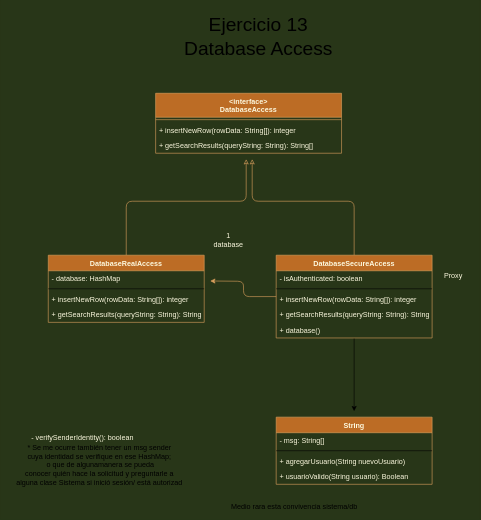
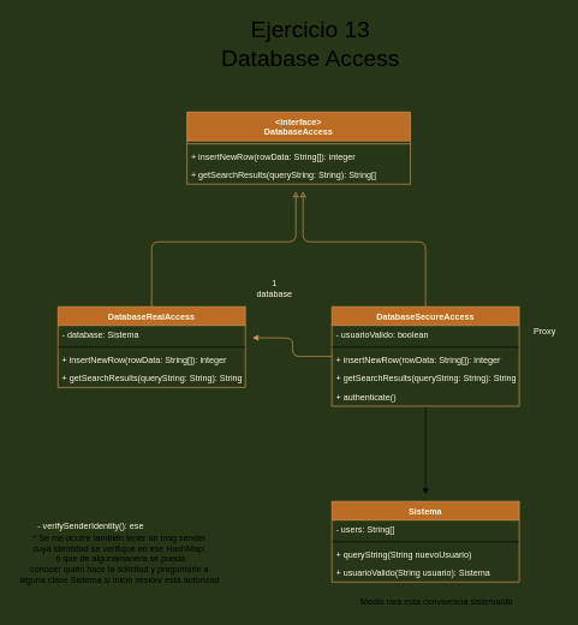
  <mxCell id="0" />
  <mxCell id="1" parent="0" />
  <mxCell id="2" value="&lt;interface&gt;&#10;DatabaseAccess" style="swimlane;fontStyle=1;align=center;verticalAlign=top;childLayout=stackLayout;horizontal=1;startSize=40;horizontalStack=0;resizeParent=1;resizeParentMax=0;resizeLast=0;collapsible=1;marginBottom=0;fillColor=#BC6C25;strokeColor=#DDA15E;fontColor=#FEFAE0;" parent="1" vertex="1"><mxGeometry x="259" y="155" width="310" height="100" as="geometry" /></mxCell>
  <mxCell id="3" value="" style="line;strokeWidth=1;fillColor=none;align=left;verticalAlign=middle;spacingTop=-1;spacingLeft=3;spacingRight=3;rotatable=0;labelPosition=right;points=[];portConstraint=eastwest;labelBackgroundColor=#283618;strokeColor=#DDA15E;fontColor=#FEFAE0;" parent="2" vertex="1"><mxGeometry y="40" width="310" height="8" as="geometry" /></mxCell>
  <mxCell id="4" value="+ insertNewRow(rowData: String[]): integer" style="text;strokeColor=none;fillColor=none;align=left;verticalAlign=top;spacingLeft=4;spacingRight=4;overflow=hidden;rotatable=0;points=[[0,0.5],[1,0.5]];portConstraint=eastwest;fontColor=#FEFAE0;" parent="2" vertex="1"><mxGeometry y="48" width="310" height="26" as="geometry" /></mxCell>
  <mxCell id="5" value="+ getSearchResults(queryString: String): String[]" style="text;strokeColor=none;fillColor=none;align=left;verticalAlign=top;spacingLeft=4;spacingRight=4;overflow=hidden;rotatable=0;points=[[0,0.5],[1,0.5]];portConstraint=eastwest;fontColor=#FEFAE0;" parent="2" vertex="1"><mxGeometry y="74" width="310" height="26" as="geometry" /></mxCell>
  <mxCell id="6" style="edgeStyle=orthogonalEdgeStyle;curved=0;rounded=1;sketch=0;orthogonalLoop=1;jettySize=auto;html=1;fontColor=#FEFAE0;strokeColor=#DDA15E;fillColor=#BC6C25;endArrow=classic;endFill=0;" parent="1" source="7" edge="1"><mxGeometry relative="1" as="geometry"><mxPoint x="410" y="265" as="targetPoint" /><Array as="points"><mxPoint x="210" y="335" /><mxPoint x="410" y="335" /></Array></mxGeometry></mxCell>
  <mxCell id="7" value="DatabaseRealAccess" style="swimlane;fontStyle=1;align=center;verticalAlign=top;childLayout=stackLayout;horizontal=1;startSize=26;horizontalStack=0;resizeParent=1;resizeParentMax=0;resizeLast=0;collapsible=1;marginBottom=0;rounded=0;sketch=0;fontColor=#FEFAE0;strokeColor=#DDA15E;fillColor=#BC6C25;" parent="1" vertex="1"><mxGeometry x="80" y="425" width="260" height="112" as="geometry" /></mxCell>
- <mxCell id="8" value="- database: HashMap" style="text;strokeColor=none;fillColor=none;align=left;verticalAlign=top;spacingLeft=4;spacingRight=4;overflow=hidden;rotatable=0;points=[[0,0.5],[1,0.5]];portConstraint=eastwest;rounded=0;sketch=0;fontColor=#FEFAE0;" parent="7" vertex="1"><mxGeometry y="26" width="260" height="26" as="geometry" /></mxCell>
+ <mxCell id="8" value="- database: Sistema" style="text;strokeColor=none;fillColor=none;align=left;verticalAlign=top;spacingLeft=4;spacingRight=4;overflow=hidden;rotatable=0;points=[[0,0.5],[1,0.5]];portConstraint=eastwest;rounded=0;sketch=0;fontColor=#FEFAE0;" parent="7" vertex="1"><mxGeometry y="26" width="260" height="26" as="geometry" /></mxCell>
  <mxCell id="9" value="" style="line;strokeWidth=1;fillColor=none;align=left;verticalAlign=middle;spacingTop=-1;spacingLeft=3;spacingRight=3;rotatable=0;labelPosition=right;points=[];portConstraint=eastwest;rounded=0;sketch=0;fontColor=#FEFAE0;" parent="7" vertex="1"><mxGeometry y="52" width="260" height="8" as="geometry" /></mxCell>
  <mxCell id="10" value="+ insertNewRow(rowData: String[]): integer" style="text;strokeColor=none;fillColor=none;align=left;verticalAlign=top;spacingLeft=4;spacingRight=4;overflow=hidden;rotatable=0;points=[[0,0.5],[1,0.5]];portConstraint=eastwest;fontColor=#FEFAE0;" parent="7" vertex="1"><mxGeometry y="60" width="260" height="26" as="geometry" /></mxCell>
  <mxCell id="11" value="+ getSearchResults(queryString: String): String[]" style="text;strokeColor=none;fillColor=none;align=left;verticalAlign=top;spacingLeft=4;spacingRight=4;overflow=hidden;rotatable=0;points=[[0,0.5],[1,0.5]];portConstraint=eastwest;fontColor=#FEFAE0;" parent="7" vertex="1"><mxGeometry y="86" width="260" height="26" as="geometry" /></mxCell>
  <mxCell id="12" style="edgeStyle=orthogonalEdgeStyle;curved=0;rounded=1;sketch=0;orthogonalLoop=1;jettySize=auto;html=1;fontColor=#FEFAE0;endArrow=classic;endFill=0;strokeColor=#DDA15E;fillColor=#BC6C25;" parent="1" source="15" edge="1"><mxGeometry relative="1" as="geometry"><mxPoint x="420" y="265" as="targetPoint" /><Array as="points"><mxPoint x="590" y="335" /><mxPoint x="420" y="335" /></Array></mxGeometry></mxCell>
  <mxCell id="13" style="edgeStyle=orthogonalEdgeStyle;curved=0;rounded=1;sketch=0;orthogonalLoop=1;jettySize=auto;html=1;fontColor=#FEFAE0;endArrow=classic;endFill=1;strokeColor=#DDA15E;fillColor=#BC6C25;" parent="1" source="15" edge="1"><mxGeometry relative="1" as="geometry"><mxPoint x="350" y="468" as="targetPoint" /></mxGeometry></mxCell>
  <mxCell id="14" style="edgeStyle=orthogonalEdgeStyle;rounded=0;orthogonalLoop=1;jettySize=auto;html=1;fontSize=28;endArrow=classic;endFill=1;" edge="1" parent="1" source="15"><mxGeometry relative="1" as="geometry"><mxPoint x="590" y="685" as="targetPoint" /></mxGeometry></mxCell>
  <mxCell id="15" value="DatabaseSecureAccess" style="swimlane;fontStyle=1;align=center;verticalAlign=top;childLayout=stackLayout;horizontal=1;startSize=26;horizontalStack=0;resizeParent=1;resizeParentMax=0;resizeLast=0;collapsible=1;marginBottom=0;rounded=0;sketch=0;fontColor=#FEFAE0;strokeColor=#DDA15E;fillColor=#BC6C25;" parent="1" vertex="1"><mxGeometry x="460" y="425" width="260" height="138" as="geometry" /></mxCell>
- <mxCell id="16" value="- isAuthenticated: boolean " style="text;strokeColor=none;fillColor=none;align=left;verticalAlign=top;spacingLeft=4;spacingRight=4;overflow=hidden;rotatable=0;points=[[0,0.5],[1,0.5]];portConstraint=eastwest;fontColor=#FEFAE0;" vertex="1" parent="15"><mxGeometry y="26" width="260" height="26" as="geometry" /></mxCell>
+ <mxCell id="16" value="- usuarioValido: boolean " style="text;strokeColor=none;fillColor=none;align=left;verticalAlign=top;spacingLeft=4;spacingRight=4;overflow=hidden;rotatable=0;points=[[0,0.5],[1,0.5]];portConstraint=eastwest;fontColor=#FEFAE0;" vertex="1" parent="15"><mxGeometry y="26" width="260" height="26" as="geometry" /></mxCell>
  <mxCell id="17" value="" style="line;strokeWidth=1;fillColor=none;align=left;verticalAlign=middle;spacingTop=-1;spacingLeft=3;spacingRight=3;rotatable=0;labelPosition=right;points=[];portConstraint=eastwest;rounded=0;sketch=0;fontColor=#FEFAE0;" parent="15" vertex="1"><mxGeometry y="52" width="260" height="8" as="geometry" /></mxCell>
  <mxCell id="18" value="+ insertNewRow(rowData: String[]): integer" style="text;strokeColor=none;fillColor=none;align=left;verticalAlign=top;spacingLeft=4;spacingRight=4;overflow=hidden;rotatable=0;points=[[0,0.5],[1,0.5]];portConstraint=eastwest;fontColor=#FEFAE0;" parent="15" vertex="1"><mxGeometry y="60" width="260" height="26" as="geometry" /></mxCell>
  <mxCell id="19" value="+ getSearchResults(queryString: String): String[]" style="text;strokeColor=none;fillColor=none;align=left;verticalAlign=top;spacingLeft=4;spacingRight=4;overflow=hidden;rotatable=0;points=[[0,0.5],[1,0.5]];portConstraint=eastwest;fontColor=#FEFAE0;" parent="15" vertex="1"><mxGeometry y="86" width="260" height="26" as="geometry" /></mxCell>
- <mxCell id="20" value="+ database()" style="text;strokeColor=none;fillColor=none;align=left;verticalAlign=top;spacingLeft=4;spacingRight=4;overflow=hidden;rotatable=0;points=[[0,0.5],[1,0.5]];portConstraint=eastwest;fontColor=#FEFAE0;" vertex="1" parent="15"><mxGeometry y="112" width="260" height="26" as="geometry" /></mxCell>
+ <mxCell id="20" value="+ authenticate()" style="text;strokeColor=none;fillColor=none;align=left;verticalAlign=top;spacingLeft=4;spacingRight=4;overflow=hidden;rotatable=0;points=[[0,0.5],[1,0.5]];portConstraint=eastwest;fontColor=#FEFAE0;" vertex="1" parent="15"><mxGeometry y="112" width="260" height="26" as="geometry" /></mxCell>
  <mxCell id="21" value="Proxy" style="text;html=1;align=center;verticalAlign=middle;resizable=0;points=[];autosize=1;strokeColor=none;fillColor=none;fontColor=#FEFAE0;" parent="1" vertex="1"><mxGeometry x="730" y="450" width="50" height="20" as="geometry" /></mxCell>
  <mxCell id="22" value="1&lt;br&gt;database" style="text;html=1;align=center;verticalAlign=middle;resizable=0;points=[];autosize=1;strokeColor=none;fillColor=none;fontColor=#FEFAE0;" parent="1" vertex="1"><mxGeometry x="350" y="385" width="60" height="30" as="geometry" /></mxCell>
  <mxCell id="23" value="* Se me ocurre también tener un msg sender&lt;br&gt;cuya identidad se verifique en ese HashMap;&lt;br&gt;&amp;nbsp;o que de algunamanera se pueda&lt;br&gt;conocer quién hace la solicitud y preguntarle a&lt;br&gt;alguna clase Sistema si inició sesión/ está autorizad" style="text;html=1;align=center;verticalAlign=middle;resizable=0;points=[];autosize=1;strokeColor=none;fillColor=none;" vertex="1" parent="1"><mxGeometry x="20" y="735" width="290" height="80" as="geometry" /></mxCell>
- <mxCell id="24" value="- verifySenderIdentity(): boolean" style="text;strokeColor=none;fillColor=none;align=left;verticalAlign=top;spacingLeft=4;spacingRight=4;overflow=hidden;rotatable=0;points=[[0,0.5],[1,0.5]];portConstraint=eastwest;fontColor=#FEFAE0;" parent="1" vertex="1"><mxGeometry x="46" y="715" width="260" height="26" as="geometry" /></mxCell>
+ <mxCell id="24" value="- verifySenderIdentity(): ese" style="text;strokeColor=none;fillColor=none;align=left;verticalAlign=top;spacingLeft=4;spacingRight=4;overflow=hidden;rotatable=0;points=[[0,0.5],[1,0.5]];portConstraint=eastwest;fontColor=#FEFAE0;" parent="1" vertex="1"><mxGeometry x="46" y="715" width="260" height="26" as="geometry" /></mxCell>
  <mxCell id="25" value="Ejercicio 13&lt;br style=&quot;font-size: 32px;&quot;&gt;Database Access" style="text;html=1;align=center;verticalAlign=middle;resizable=0;points=[];autosize=1;strokeColor=none;fillColor=none;fontSize=32;" vertex="1" parent="1"><mxGeometry x="300" y="20" width="260" height="80" as="geometry" /></mxCell>
- <mxCell id="26" value="String" style="swimlane;fontStyle=1;align=center;verticalAlign=top;childLayout=stackLayout;horizontal=1;startSize=26;horizontalStack=0;resizeParent=1;resizeParentMax=0;resizeLast=0;collapsible=1;marginBottom=0;rounded=0;sketch=0;fontColor=#FEFAE0;strokeColor=#DDA15E;fillColor=#BC6C25;" vertex="1" parent="1"><mxGeometry x="460" y="695" width="260" height="112" as="geometry" /></mxCell>
- <mxCell id="27" value="- msg: String[]" style="text;strokeColor=none;fillColor=none;align=left;verticalAlign=top;spacingLeft=4;spacingRight=4;overflow=hidden;rotatable=0;points=[[0,0.5],[1,0.5]];portConstraint=eastwest;fontColor=#FEFAE0;" vertex="1" parent="26"><mxGeometry y="26" width="260" height="26" as="geometry" /></mxCell>
+ <mxCell id="26" value="Sistema" style="swimlane;fontStyle=1;align=center;verticalAlign=top;childLayout=stackLayout;horizontal=1;startSize=26;horizontalStack=0;resizeParent=1;resizeParentMax=0;resizeLast=0;collapsible=1;marginBottom=0;rounded=0;sketch=0;fontColor=#FEFAE0;strokeColor=#DDA15E;fillColor=#BC6C25;" vertex="1" parent="1"><mxGeometry x="460" y="695" width="260" height="112" as="geometry" /></mxCell>
+ <mxCell id="27" value="- users: String[]" style="text;strokeColor=none;fillColor=none;align=left;verticalAlign=top;spacingLeft=4;spacingRight=4;overflow=hidden;rotatable=0;points=[[0,0.5],[1,0.5]];portConstraint=eastwest;fontColor=#FEFAE0;" vertex="1" parent="26"><mxGeometry y="26" width="260" height="26" as="geometry" /></mxCell>
  <mxCell id="28" value="" style="line;strokeWidth=1;fillColor=none;align=left;verticalAlign=middle;spacingTop=-1;spacingLeft=3;spacingRight=3;rotatable=0;labelPosition=right;points=[];portConstraint=eastwest;rounded=0;sketch=0;fontColor=#FEFAE0;" vertex="1" parent="26"><mxGeometry y="52" width="260" height="8" as="geometry" /></mxCell>
- <mxCell id="29" value="+ agregarUsuario(String nuevoUsuario)" style="text;strokeColor=none;fillColor=none;align=left;verticalAlign=top;spacingLeft=4;spacingRight=4;overflow=hidden;rotatable=0;points=[[0,0.5],[1,0.5]];portConstraint=eastwest;fontColor=#FEFAE0;" vertex="1" parent="26"><mxGeometry y="60" width="260" height="26" as="geometry" /></mxCell>
- <mxCell id="30" value="+ usuarioValido(String usuario): Boolean" style="text;strokeColor=none;fillColor=none;align=left;verticalAlign=top;spacingLeft=4;spacingRight=4;overflow=hidden;rotatable=0;points=[[0,0.5],[1,0.5]];portConstraint=eastwest;fontColor=#FEFAE0;" vertex="1" parent="26"><mxGeometry y="86" width="260" height="26" as="geometry" /></mxCell>
- <mxCell id="31" value="Medio rara esta convivencia sistema/db" style="text;html=1;align=center;verticalAlign=middle;resizable=0;points=[];autosize=1;strokeColor=none;fillColor=none;fontSize=12;" vertex="1" parent="1"><mxGeometry x="375" y="835" width="230" height="20" as="geometry" /></mxCell>
+ <mxCell id="29" value="+ queryString(String nuevoUsuario)" style="text;strokeColor=none;fillColor=none;align=left;verticalAlign=top;spacingLeft=4;spacingRight=4;overflow=hidden;rotatable=0;points=[[0,0.5],[1,0.5]];portConstraint=eastwest;fontColor=#FEFAE0;" vertex="1" parent="26"><mxGeometry y="60" width="260" height="26" as="geometry" /></mxCell>
+ <mxCell id="30" value="+ usuarioValido(String usuario): Sistema" style="text;strokeColor=none;fillColor=none;align=left;verticalAlign=top;spacingLeft=4;spacingRight=4;overflow=hidden;rotatable=0;points=[[0,0.5],[1,0.5]];portConstraint=eastwest;fontColor=#FEFAE0;" vertex="1" parent="26"><mxGeometry y="86" width="260" height="26" as="geometry" /></mxCell>
+ <mxCell id="31" value="Medio rara esta convivencia sistema/db" style="text;html=1;align=center;verticalAlign=middle;resizable=0;points=[];autosize=1;strokeColor=none;fillColor=none;fontSize=12;" vertex="1" parent="1"><mxGeometry x="490" y="825" width="230" height="20" as="geometry" /></mxCell>
